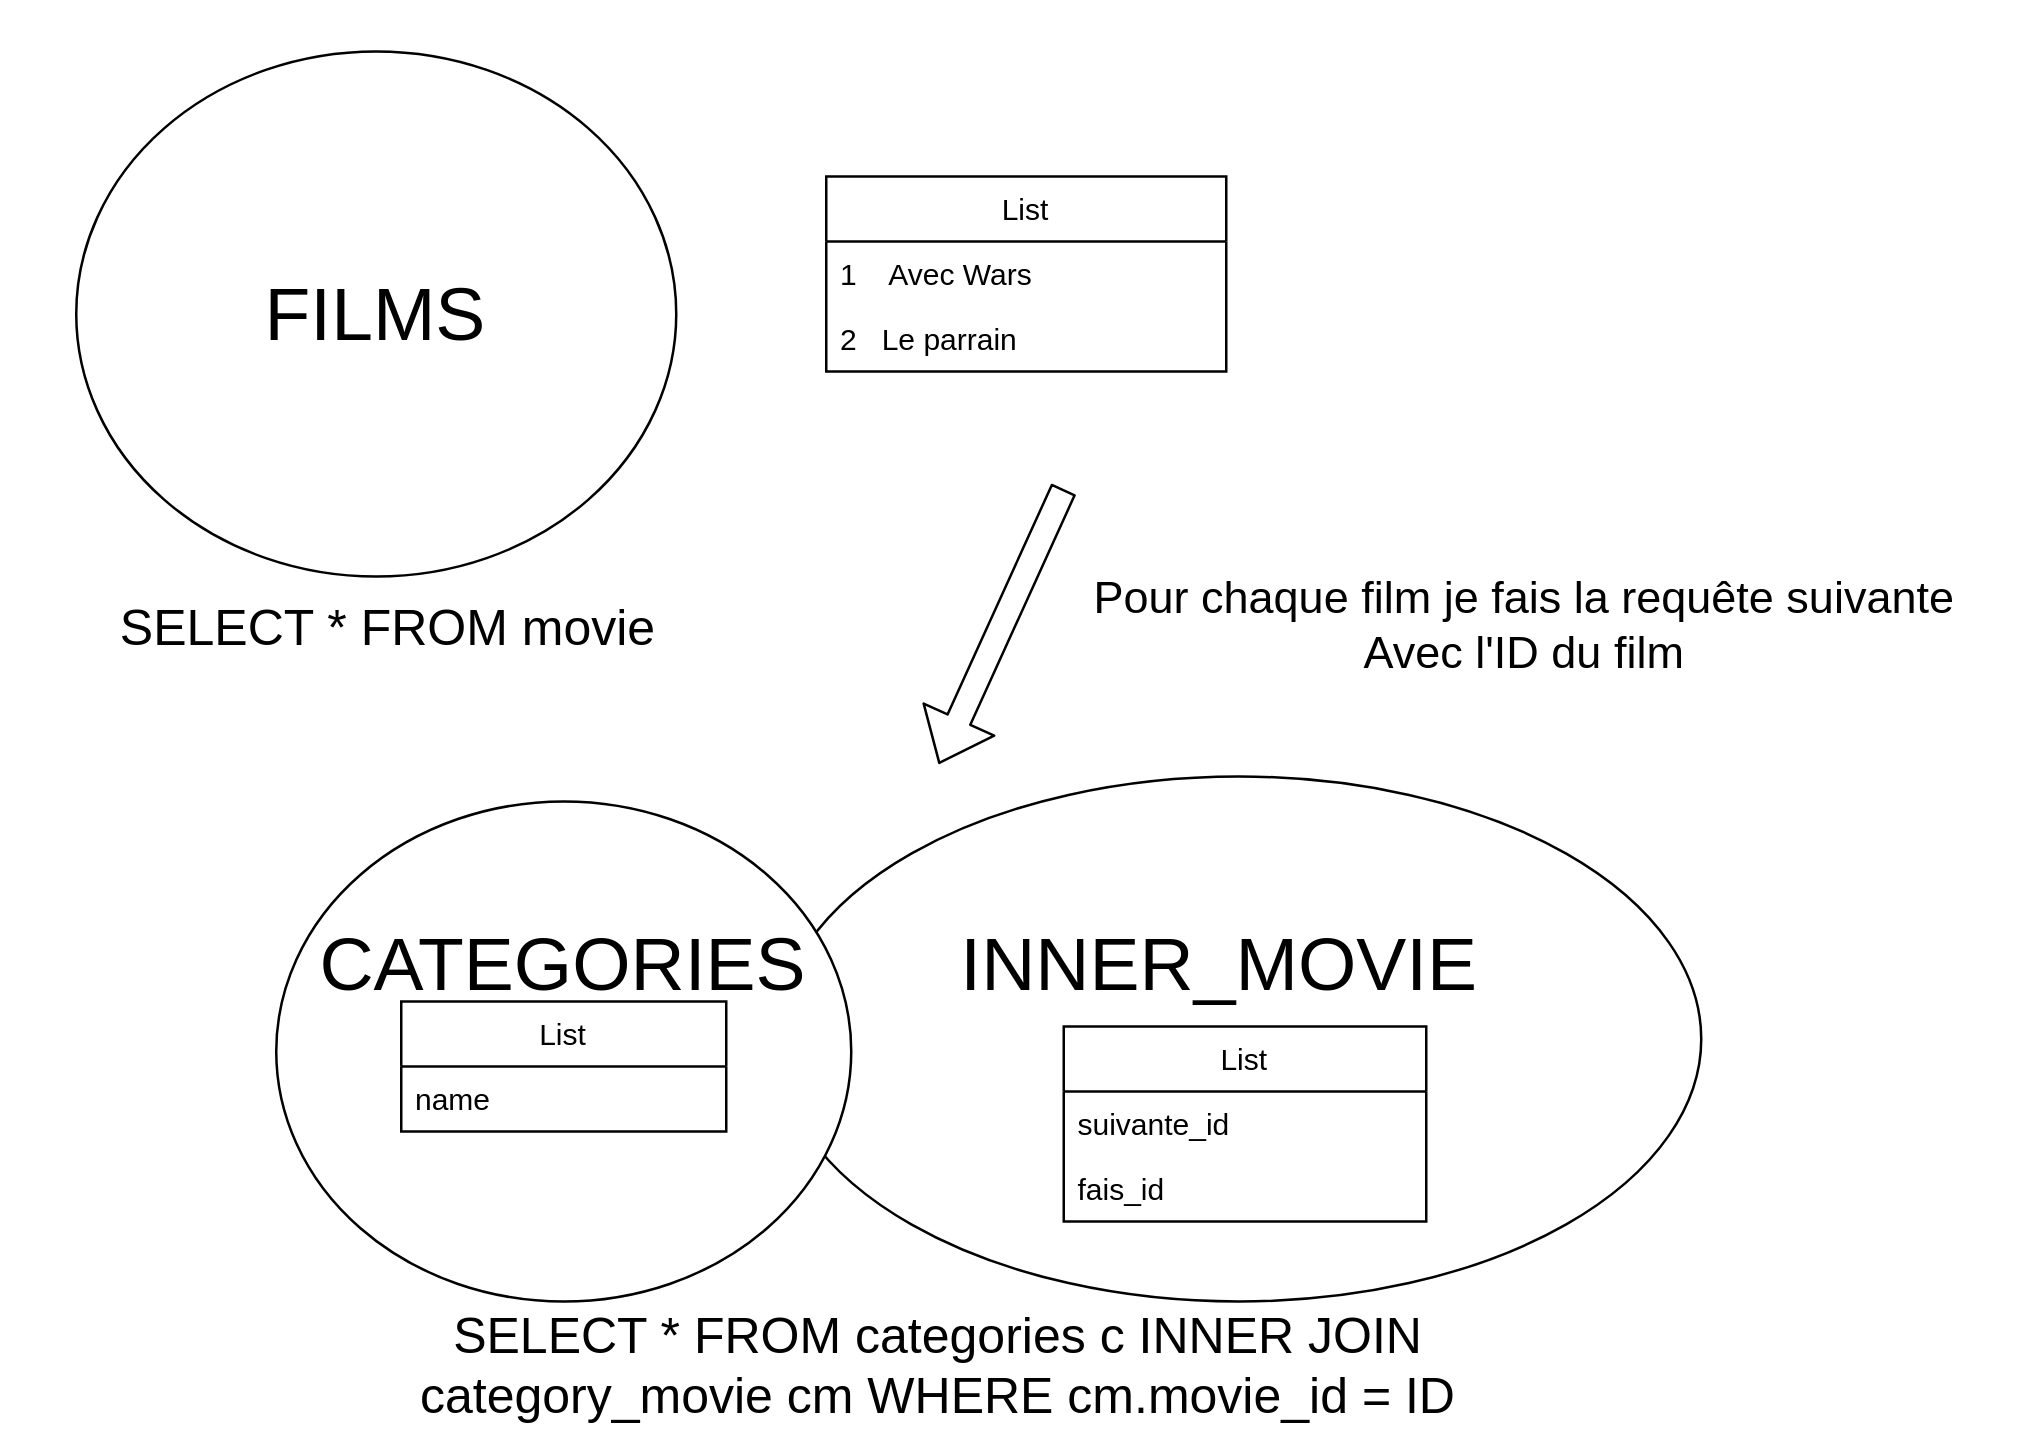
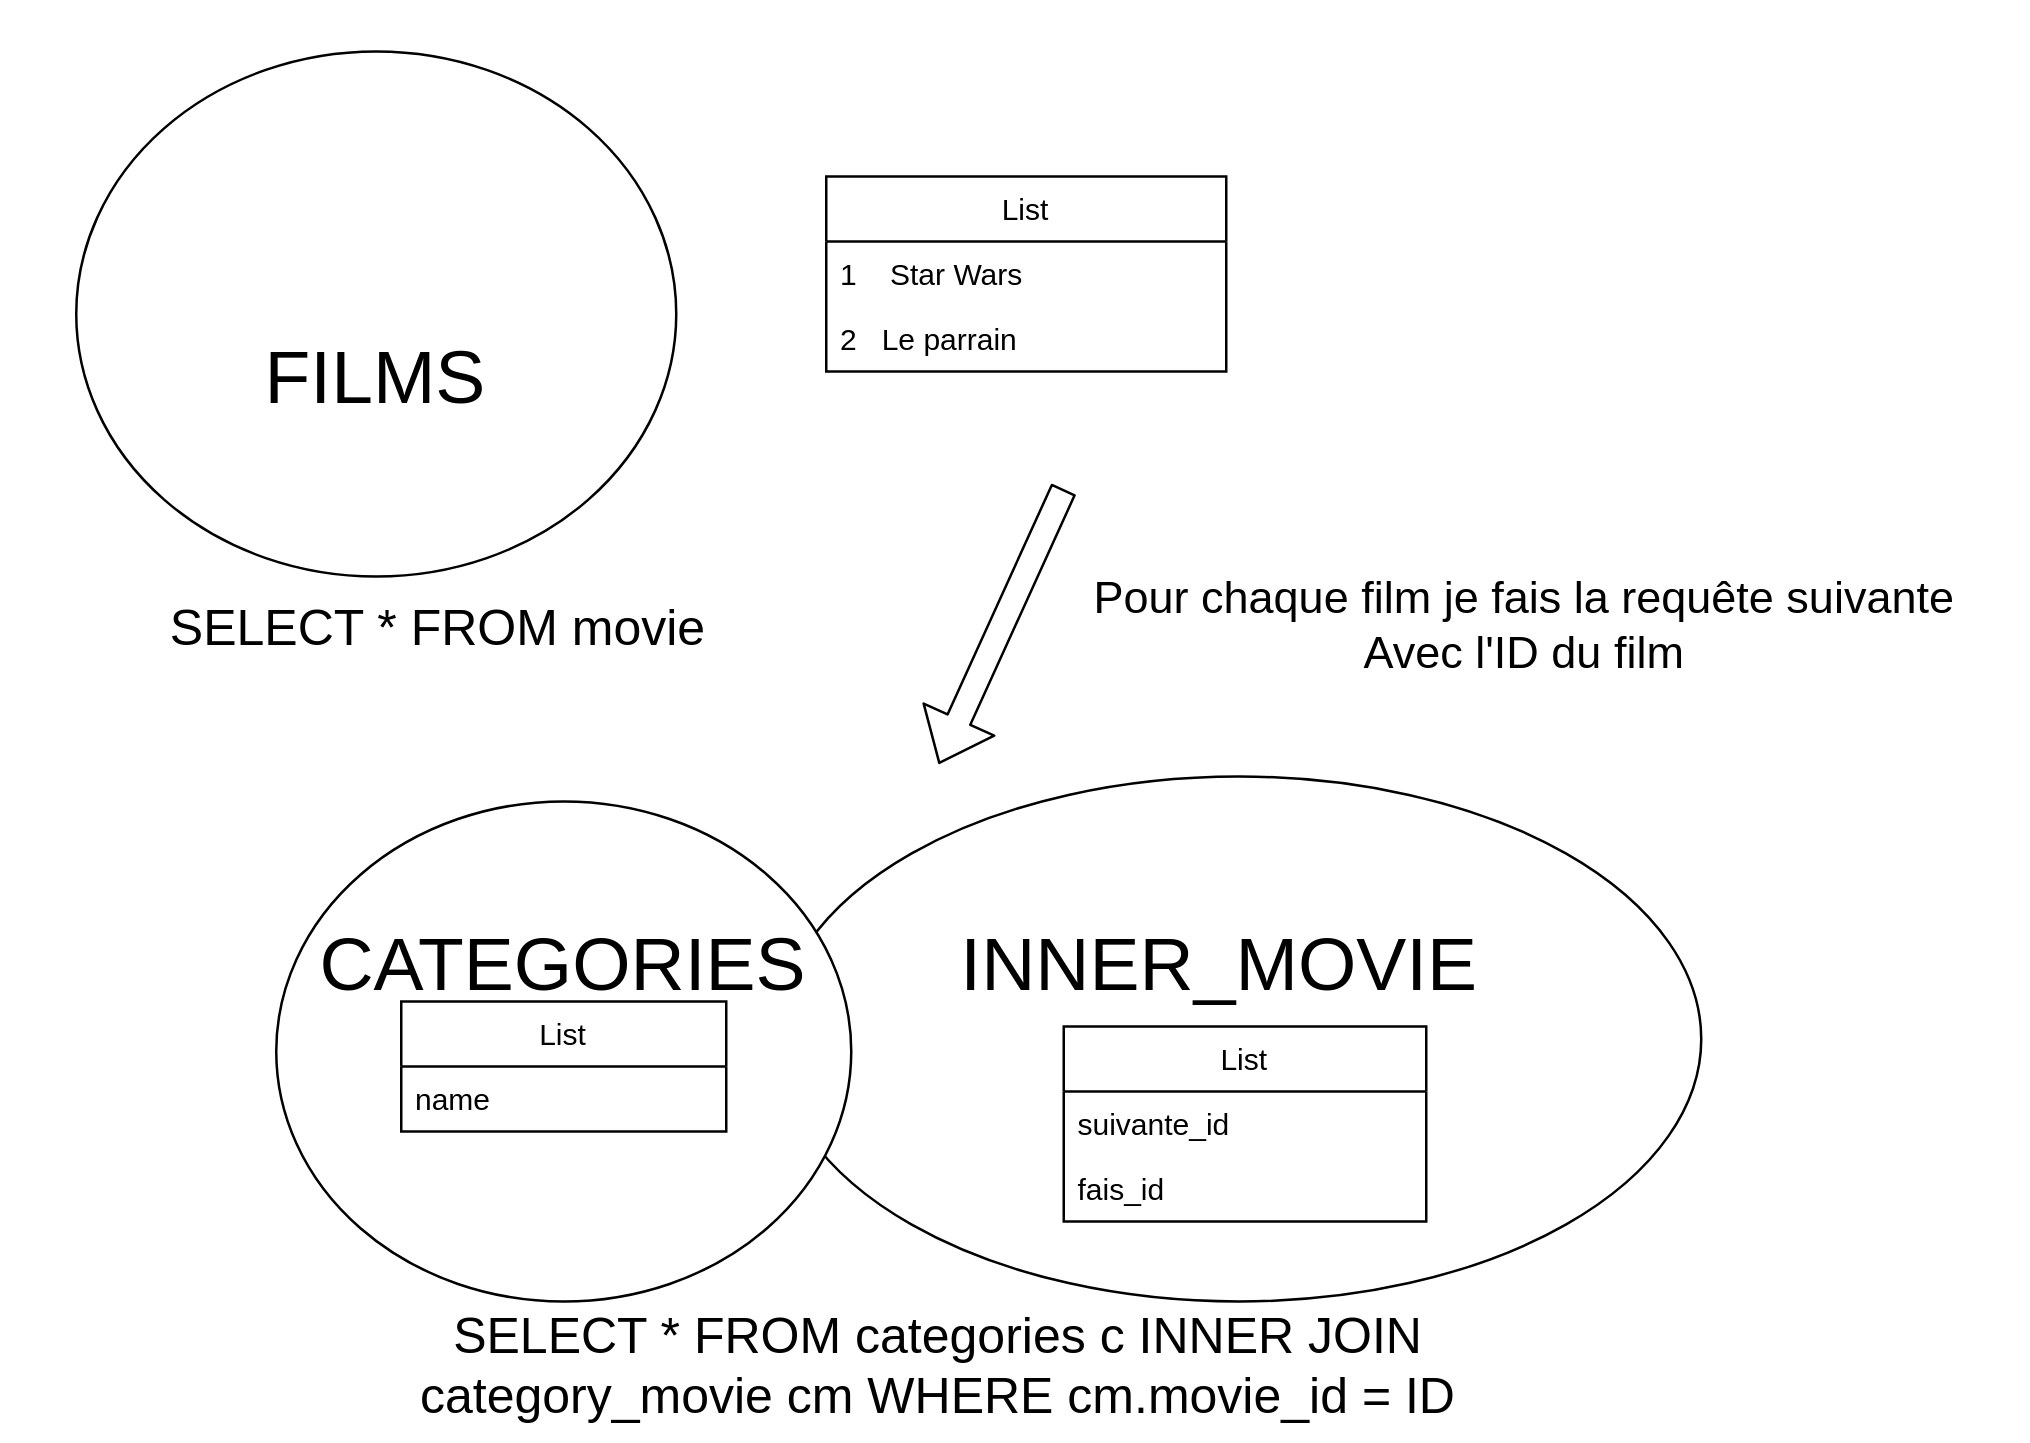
  <mxCell id="0" />
  <mxCell id="1" parent="0" />
  <mxCell id="2" value="" style="ellipse;whiteSpace=wrap;html=1;" vertex="1" parent="1"><mxGeometry x="310" y="310" width="370" height="210" as="geometry" /></mxCell>
  <mxCell id="3" value="" style="ellipse;whiteSpace=wrap;html=1;" vertex="1" parent="1"><mxGeometry x="30" y="20" width="240" height="210" as="geometry" /></mxCell>
- <mxCell id="4" value="&lt;font style=&quot;font-size: 30px&quot;&gt;FILMS&lt;/font&gt;" style="text;html=1;strokeColor=none;fillColor=none;align=center;verticalAlign=middle;whiteSpace=wrap;rounded=0;" vertex="1" parent="1"><mxGeometry x="100" y="90" width="100" height="70" as="geometry" /></mxCell>
+ <mxCell id="4" value="&lt;font style=&quot;font-size: 30px&quot;&gt;FILMS&lt;/font&gt;" style="text;html=1;strokeColor=none;fillColor=none;align=center;verticalAlign=middle;whiteSpace=wrap;rounded=0;" vertex="1" parent="1"><mxGeometry x="100" y="115" width="100" height="70" as="geometry" /></mxCell>
  <mxCell id="5" value="List" style="swimlane;fontStyle=0;childLayout=stackLayout;horizontal=1;startSize=26;horizontalStack=0;resizeParent=1;resizeParentMax=0;resizeLast=0;collapsible=1;marginBottom=0;" vertex="1" parent="1"><mxGeometry x="330" y="70" width="160" height="78" as="geometry" /></mxCell>
- <mxCell id="6" value="1    Avec Wars" style="text;strokeColor=none;fillColor=none;align=left;verticalAlign=top;spacingLeft=4;spacingRight=4;overflow=hidden;rotatable=0;points=[[0,0.5],[1,0.5]];portConstraint=eastwest;" vertex="1" parent="5"><mxGeometry y="26" width="160" height="26" as="geometry" /></mxCell>
+ <mxCell id="6" value="1    Star Wars" style="text;strokeColor=none;fillColor=none;align=left;verticalAlign=top;spacingLeft=4;spacingRight=4;overflow=hidden;rotatable=0;points=[[0,0.5],[1,0.5]];portConstraint=eastwest;" vertex="1" parent="5"><mxGeometry y="26" width="160" height="26" as="geometry" /></mxCell>
  <mxCell id="7" value="2   Le parrain" style="text;strokeColor=none;fillColor=none;align=left;verticalAlign=top;spacingLeft=4;spacingRight=4;overflow=hidden;rotatable=0;points=[[0,0.5],[1,0.5]];portConstraint=eastwest;" vertex="1" parent="5"><mxGeometry y="52" width="160" height="26" as="geometry" /></mxCell>
  <mxCell id="8" value="" style="ellipse;whiteSpace=wrap;html=1;" vertex="1" parent="1"><mxGeometry x="110" y="320" width="230" height="200" as="geometry" /></mxCell>
  <mxCell id="9" value="&lt;font&gt;&lt;font style=&quot;font-size: 30px&quot;&gt;CATEGORIES&lt;/font&gt;&lt;br&gt;&lt;/font&gt;" style="text;html=1;strokeColor=none;fillColor=none;align=center;verticalAlign=middle;whiteSpace=wrap;rounded=0;" vertex="1" parent="1"><mxGeometry x="175" y="355" width="100" height="60" as="geometry" /></mxCell>
- <mxCell id="10" value="&lt;font style=&quot;font-size: 20px&quot;&gt;SELECT * FROM movie&lt;/font&gt;" style="text;html=1;strokeColor=none;fillColor=none;align=center;verticalAlign=middle;whiteSpace=wrap;rounded=0;" vertex="1" parent="1"><mxGeometry x="20" y="240" width="270" height="20" as="geometry" /></mxCell>
+ <mxCell id="10" value="&lt;font style=&quot;font-size: 20px&quot;&gt;SELECT * FROM movie&lt;/font&gt;" style="text;html=1;strokeColor=none;fillColor=none;align=center;verticalAlign=middle;whiteSpace=wrap;rounded=0;" vertex="1" parent="1"><mxGeometry x="40" y="240" width="270" height="20" as="geometry" /></mxCell>
  <mxCell id="11" value="" style="shape=flexArrow;endArrow=classic;html=1;" edge="1" parent="1"><mxGeometry width="50" height="50" relative="1" as="geometry"><mxPoint x="425" y="195" as="sourcePoint" /><mxPoint x="375" y="305" as="targetPoint" /></mxGeometry></mxCell>
  <mxCell id="12" value="&lt;font style=&quot;font-size: 18px&quot;&gt;Pour chaque film je fais la requête suivante&lt;br&gt;Avec l'ID du film&lt;br&gt;&lt;/font&gt;" style="text;html=1;strokeColor=none;fillColor=none;align=center;verticalAlign=middle;whiteSpace=wrap;rounded=0;" vertex="1" parent="1"><mxGeometry x="427.5" y="240" width="362.5" height="20" as="geometry" /></mxCell>
  <mxCell id="13" value="&lt;font style=&quot;font-size: 20px&quot;&gt;SELECT * FROM categories c INNER JOIN category_movie cm WHERE cm.movie_id = ID&lt;/font&gt;" style="text;html=1;strokeColor=none;fillColor=none;align=center;verticalAlign=middle;whiteSpace=wrap;rounded=0;" vertex="1" parent="1"><mxGeometry x="130" y="535" width="490" height="20" as="geometry" /></mxCell>
  <mxCell id="14" value="&lt;font style=&quot;font-size: 30px&quot;&gt;INNER_MOVIE&lt;/font&gt;" style="text;html=1;strokeColor=none;fillColor=none;align=center;verticalAlign=middle;whiteSpace=wrap;rounded=0;" vertex="1" parent="1"><mxGeometry x="440" y="360" width="95" height="50" as="geometry" /></mxCell>
  <mxCell id="15" value="List" style="swimlane;fontStyle=0;childLayout=stackLayout;horizontal=1;startSize=26;horizontalStack=0;resizeParent=1;resizeParentMax=0;resizeLast=0;collapsible=1;marginBottom=0;" vertex="1" parent="1"><mxGeometry x="160" y="400" width="130" height="52" as="geometry" /></mxCell>
  <mxCell id="16" value="name" style="text;strokeColor=none;fillColor=none;align=left;verticalAlign=top;spacingLeft=4;spacingRight=4;overflow=hidden;rotatable=0;points=[[0,0.5],[1,0.5]];portConstraint=eastwest;" vertex="1" parent="15"><mxGeometry y="26" width="130" height="26" as="geometry" /></mxCell>
  <mxCell id="17" value="List" style="swimlane;fontStyle=0;childLayout=stackLayout;horizontal=1;startSize=26;horizontalStack=0;resizeParent=1;resizeParentMax=0;resizeLast=0;collapsible=1;marginBottom=0;" vertex="1" parent="1"><mxGeometry x="425" y="410" width="145" height="78" as="geometry" /></mxCell>
  <mxCell id="18" value="suivante_id" style="text;strokeColor=none;fillColor=none;align=left;verticalAlign=top;spacingLeft=4;spacingRight=4;overflow=hidden;rotatable=0;points=[[0,0.5],[1,0.5]];portConstraint=eastwest;" vertex="1" parent="17"><mxGeometry y="26" width="145" height="26" as="geometry" /></mxCell>
  <mxCell id="19" value="fais_id" style="text;strokeColor=none;fillColor=none;align=left;verticalAlign=top;spacingLeft=4;spacingRight=4;overflow=hidden;rotatable=0;points=[[0,0.5],[1,0.5]];portConstraint=eastwest;" vertex="1" parent="17"><mxGeometry y="52" width="145" height="26" as="geometry" /></mxCell>
